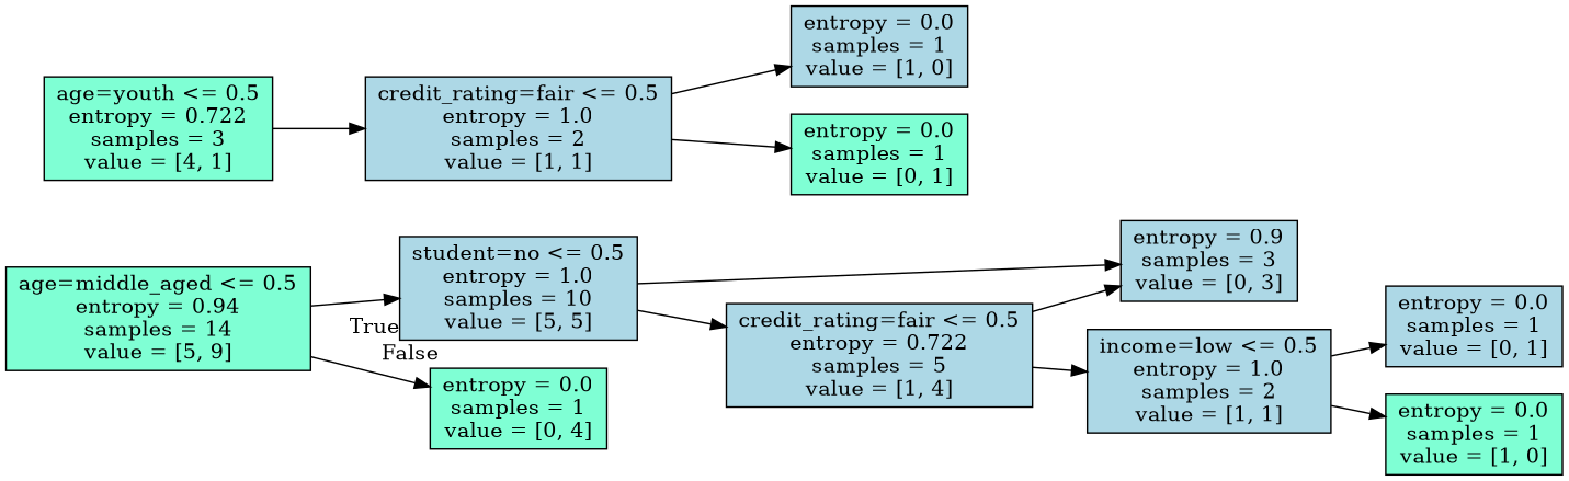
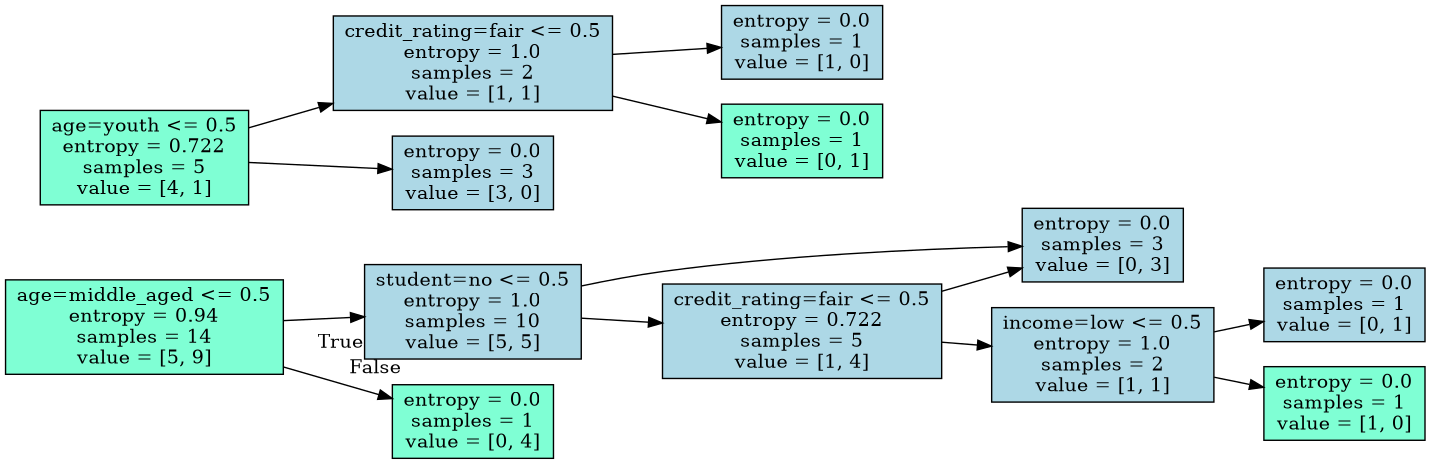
  digraph {
    rankdir=LR
    node [fillcolor=lightblue shape=box style=filled]
    n1 [fillcolor=aquamarine label="age=middle_aged <= 0.5\nentropy = 0.94\nsamples = 14\nvalue = [5, 9]"]
    n2 [label="student=no <= 0.5\nentropy = 1.0\nsamples = 10\nvalue = [5, 5]"]
    n3 [fillcolor=aquamarine label="entropy = 0.0\nsamples = 1\nvalue = [0, 4]"]
    n4 [label="credit_rating=fair <= 0.5\nentropy = 0.722\nsamples = 5\nvalue = [1, 4]"]
-   n5 [label="entropy = 0.9\nsamples = 3\nvalue = [0, 3]"]
+   n5 [label="entropy = 0.0\nsamples = 3\nvalue = [0, 3]"]
    n6 [label="income=low <= 0.5\nentropy = 1.0\nsamples = 2\nvalue = [1, 1]"]
-   n7 [fillcolor=aquamarine label="age=youth <= 0.5\nentropy = 0.722\nsamples = 3\nvalue = [4, 1]"]
+   n7 [fillcolor=aquamarine label="age=youth <= 0.5\nentropy = 0.722\nsamples = 5\nvalue = [4, 1]"]
    n8 [label="credit_rating=fair <= 0.5\nentropy = 1.0\nsamples = 2\nvalue = [1, 1]"]
+   n9 [label="entropy = 0.0\nsamples = 3\nvalue = [3, 0]"]
    n10 [label="entropy = 0.0\nsamples = 1\nvalue = [0, 1]"]
    n11 [fillcolor=aquamarine label="entropy = 0.0\nsamples = 1\nvalue = [1, 0]"]
    n12 [label="entropy = 0.0\nsamples = 1\nvalue = [1, 0]"]
    n13 [fillcolor=aquamarine label="entropy = 0.0\nsamples = 1\nvalue = [0, 1]"]
    n1 -> n2 [headlabel=True labelangle=45 labeldistance=2.5]
    n1 -> n3 [headlabel=False labelangle=-45 labeldistance=2.5]
    n2 -> n4
    n2 -> n5
    n4 -> n5
    n4 -> n6
    n6 -> n10
    n6 -> n11
    n7 -> n8
+   n7 -> n9
    n8 -> n12
    n8 -> n13
  }
